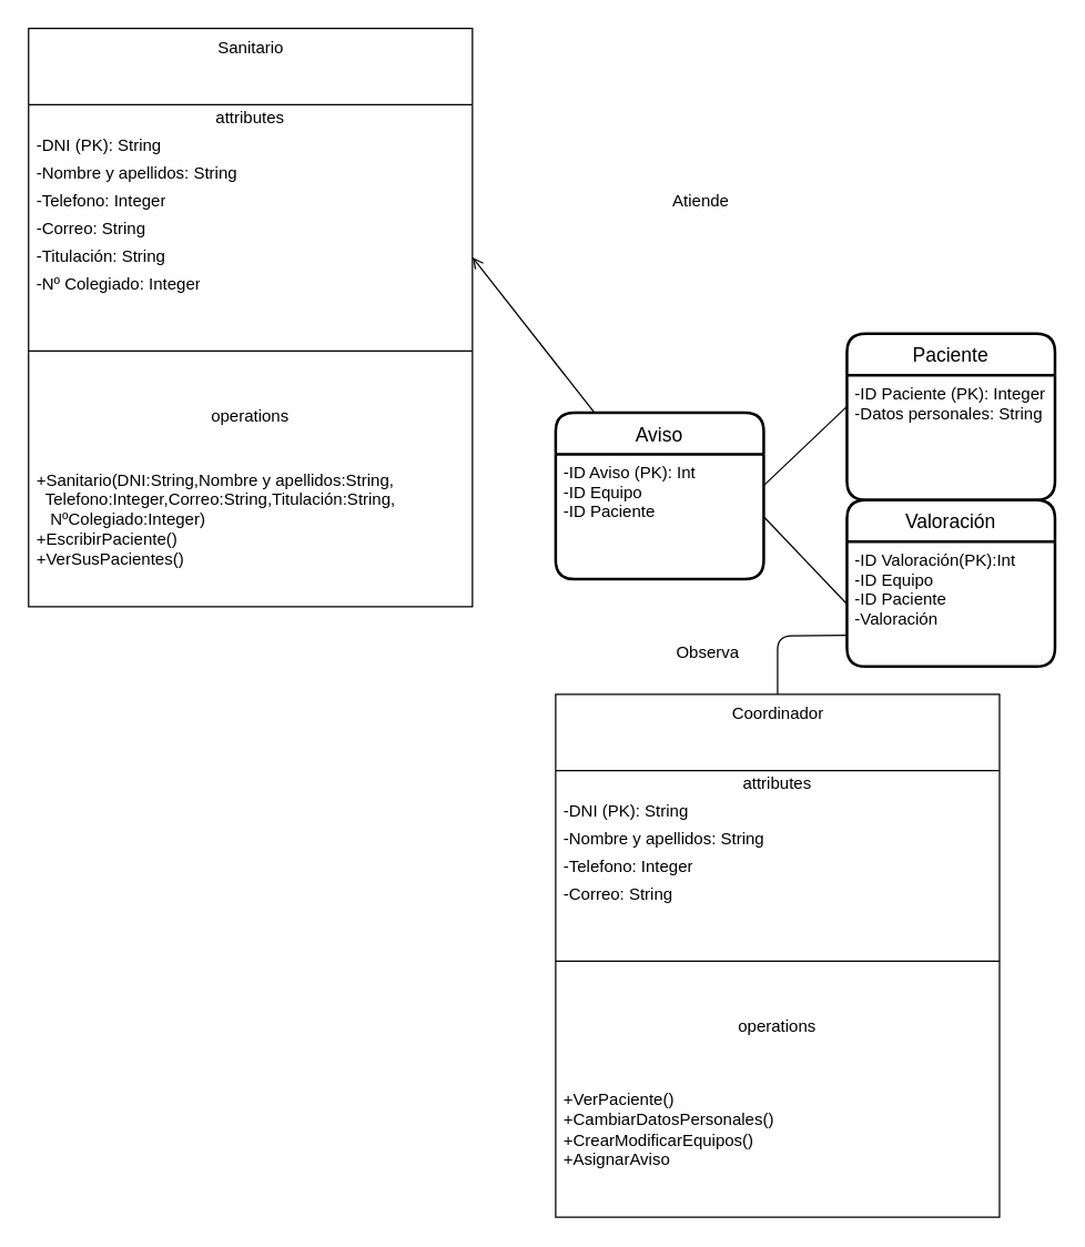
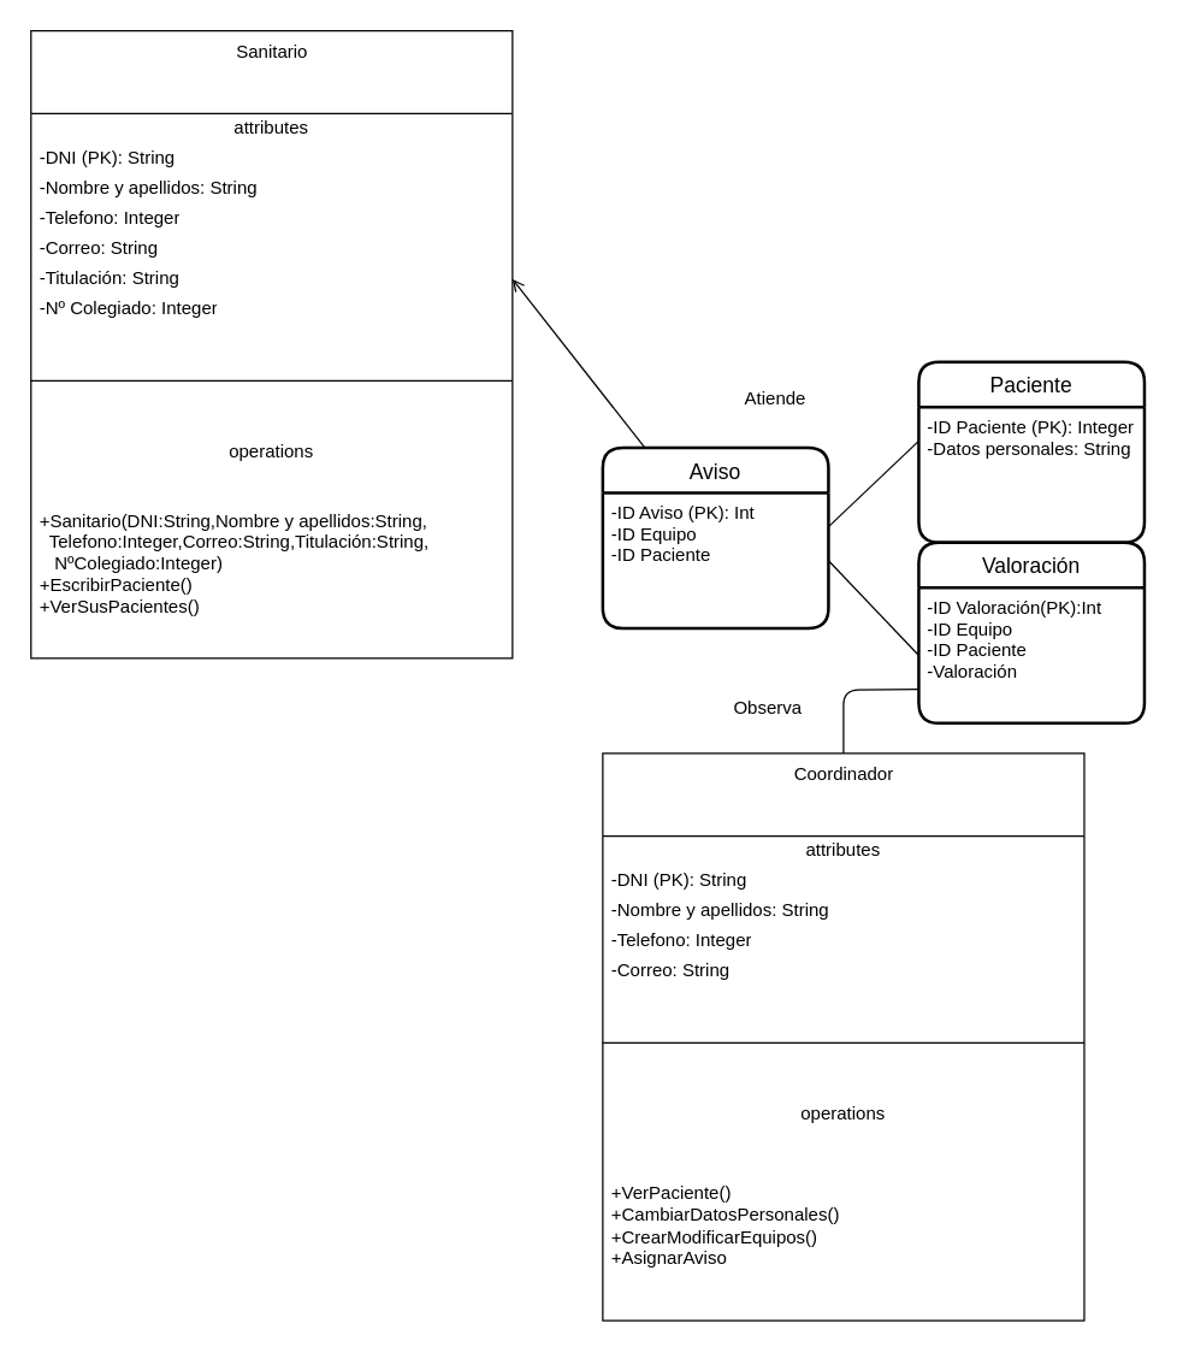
  <mxCell id="0" />
  <mxCell id="1" parent="0" />
  <mxCell id="2" value="Sanitario" style="swimlane;fontStyle=0;align=center;verticalAlign=top;childLayout=stackLayout;horizontal=1;startSize=55;horizontalStack=0;resizeParent=1;resizeParentMax=0;resizeLast=0;collapsible=0;marginBottom=0;html=1;" parent="1" vertex="1"><mxGeometry x="20" width="320" height="417" as="geometry" y="20" /></mxCell>
  <mxCell id="3" value="attributes" style="text;html=1;strokeColor=none;fillColor=none;align=center;verticalAlign=middle;spacingLeft=4;spacingRight=4;overflow=hidden;rotatable=0;points=[[0,0.5],[1,0.5]];portConstraint=eastwest;" parent="2" vertex="1"><mxGeometry y="55" width="320" height="20" as="geometry" /></mxCell>
  <mxCell id="4" value="-DNI (PK): String" style="text;html=1;strokeColor=none;fillColor=none;align=left;verticalAlign=middle;spacingLeft=4;spacingRight=4;overflow=hidden;rotatable=0;points=[[0,0.5],[1,0.5]];portConstraint=eastwest;" parent="2" vertex="1"><mxGeometry y="75" width="320" height="20" as="geometry" /></mxCell>
  <mxCell id="5" value="-Nombre y apellidos: String" style="text;html=1;strokeColor=none;fillColor=none;align=left;verticalAlign=middle;spacingLeft=4;spacingRight=4;overflow=hidden;rotatable=0;points=[[0,0.5],[1,0.5]];portConstraint=eastwest;" parent="2" vertex="1"><mxGeometry y="95" width="320" height="20" as="geometry" /></mxCell>
  <mxCell id="6" value="-Telefono: Integer" style="text;html=1;strokeColor=none;fillColor=none;align=left;verticalAlign=middle;spacingLeft=4;spacingRight=4;overflow=hidden;rotatable=0;points=[[0,0.5],[1,0.5]];portConstraint=eastwest;" parent="2" vertex="1"><mxGeometry y="115" width="320" height="20" as="geometry" /></mxCell>
  <mxCell id="7" value="-Correo: String" style="text;html=1;strokeColor=none;fillColor=none;align=left;verticalAlign=middle;spacingLeft=4;spacingRight=4;overflow=hidden;rotatable=0;points=[[0,0.5],[1,0.5]];portConstraint=eastwest;" parent="2" vertex="1"><mxGeometry y="135" width="320" height="20" as="geometry" /></mxCell>
  <mxCell id="8" value="-Titulación: String" style="text;html=1;strokeColor=none;fillColor=none;align=left;verticalAlign=middle;spacingLeft=4;spacingRight=4;overflow=hidden;rotatable=0;points=[[0,0.5],[1,0.5]];portConstraint=eastwest;" parent="2" vertex="1"><mxGeometry y="155" width="320" height="20" as="geometry" /></mxCell>
  <mxCell id="9" value="-Nº Colegiado: Integer" style="text;html=1;strokeColor=none;fillColor=none;align=left;verticalAlign=middle;spacingLeft=4;spacingRight=4;overflow=hidden;rotatable=0;points=[[0,0.5],[1,0.5]];portConstraint=eastwest;" parent="2" vertex="1"><mxGeometry y="175" width="320" height="20" as="geometry" /></mxCell>
  <mxCell id="10" value="" style="line;strokeWidth=1;fillColor=none;align=left;verticalAlign=middle;spacingTop=-1;spacingLeft=3;spacingRight=3;rotatable=0;labelPosition=right;points=[];portConstraint=eastwest;" parent="2" vertex="1"><mxGeometry y="195" width="320" height="75" as="geometry" /></mxCell>
  <mxCell id="11" value="operations" style="text;html=1;strokeColor=none;fillColor=none;align=center;verticalAlign=middle;spacingLeft=4;spacingRight=4;overflow=hidden;rotatable=0;points=[[0,0.5],[1,0.5]];portConstraint=eastwest;" parent="2" vertex="1"><mxGeometry y="270" width="320" height="20" as="geometry" /></mxCell>
  <mxCell id="12" value="+Sanitario(DNI:String,Nombre y apellidos:String,&lt;br&gt;&amp;nbsp; Telefono:Integer,Correo:String,Titulación:String,&lt;br&gt;&amp;nbsp; &amp;nbsp;NºColegiado:Integer)&lt;br&gt;+EscribirPaciente()&lt;br&gt;+VerSusPacientes()" style="text;html=1;strokeColor=none;fillColor=none;align=left;verticalAlign=middle;spacingLeft=4;spacingRight=4;overflow=hidden;rotatable=0;points=[[0,0.5],[1,0.5]];portConstraint=eastwest;" parent="2" vertex="1"><mxGeometry y="290" width="320" height="127" as="geometry" /></mxCell>
  <mxCell id="13" value="Coordinador" style="swimlane;fontStyle=0;align=center;verticalAlign=top;childLayout=stackLayout;horizontal=1;startSize=55;horizontalStack=0;resizeParent=1;resizeParentMax=0;resizeLast=0;collapsible=0;marginBottom=0;html=1;" parent="1" vertex="1"><mxGeometry x="400" y="500" width="320" height="377" as="geometry" /></mxCell>
  <mxCell id="14" value="attributes" style="text;html=1;strokeColor=none;fillColor=none;align=center;verticalAlign=middle;spacingLeft=4;spacingRight=4;overflow=hidden;rotatable=0;points=[[0,0.5],[1,0.5]];portConstraint=eastwest;" parent="13" vertex="1"><mxGeometry y="55" width="320" height="20" as="geometry" /></mxCell>
  <mxCell id="15" value="-DNI (PK): String" style="text;html=1;strokeColor=none;fillColor=none;align=left;verticalAlign=middle;spacingLeft=4;spacingRight=4;overflow=hidden;rotatable=0;points=[[0,0.5],[1,0.5]];portConstraint=eastwest;" parent="13" vertex="1"><mxGeometry y="75" width="320" height="20" as="geometry" /></mxCell>
  <mxCell id="16" value="-Nombre y apellidos: String" style="text;html=1;strokeColor=none;fillColor=none;align=left;verticalAlign=middle;spacingLeft=4;spacingRight=4;overflow=hidden;rotatable=0;points=[[0,0.5],[1,0.5]];portConstraint=eastwest;" parent="13" vertex="1"><mxGeometry y="95" width="320" height="20" as="geometry" /></mxCell>
  <mxCell id="17" value="-Telefono: Integer" style="text;html=1;strokeColor=none;fillColor=none;align=left;verticalAlign=middle;spacingLeft=4;spacingRight=4;overflow=hidden;rotatable=0;points=[[0,0.5],[1,0.5]];portConstraint=eastwest;" parent="13" vertex="1"><mxGeometry y="115" width="320" height="20" as="geometry" /></mxCell>
  <mxCell id="18" value="-Correo: String" style="text;html=1;strokeColor=none;fillColor=none;align=left;verticalAlign=middle;spacingLeft=4;spacingRight=4;overflow=hidden;rotatable=0;points=[[0,0.5],[1,0.5]];portConstraint=eastwest;" parent="13" vertex="1"><mxGeometry y="135" width="320" height="20" as="geometry" /></mxCell>
  <mxCell id="19" value="" style="line;strokeWidth=1;fillColor=none;align=left;verticalAlign=middle;spacingTop=-1;spacingLeft=3;spacingRight=3;rotatable=0;labelPosition=right;points=[];portConstraint=eastwest;" parent="13" vertex="1"><mxGeometry y="155" width="320" height="75" as="geometry" /></mxCell>
  <mxCell id="20" value="operations" style="text;html=1;strokeColor=none;fillColor=none;align=center;verticalAlign=middle;spacingLeft=4;spacingRight=4;overflow=hidden;rotatable=0;points=[[0,0.5],[1,0.5]];portConstraint=eastwest;" parent="13" vertex="1"><mxGeometry y="230" width="320" height="20" as="geometry" /></mxCell>
  <mxCell id="21" value="+VerPaciente()&lt;br&gt;+CambiarDatosPersonales()&lt;br&gt;+CrearModificarEquipos()&lt;br&gt;+AsignarAviso" style="text;html=1;strokeColor=none;fillColor=none;align=left;verticalAlign=middle;spacingLeft=4;spacingRight=4;overflow=hidden;rotatable=0;points=[[0,0.5],[1,0.5]];portConstraint=eastwest;" parent="13" vertex="1"><mxGeometry y="250" width="320" height="127" as="geometry" /></mxCell>
  <mxCell id="22" value="Paciente" style="swimlane;childLayout=stackLayout;horizontal=1;startSize=30;horizontalStack=0;rounded=1;fontSize=14;fontStyle=0;strokeWidth=2;resizeParent=0;resizeLast=1;shadow=0;dashed=0;align=center;" parent="1" vertex="1"><mxGeometry x="610" y="240" width="150" height="120" as="geometry"><mxRectangle x="60" y="80" width="90" height="30" as="alternateBounds" /></mxGeometry></mxCell>
  <mxCell id="23" value="-ID Paciente (PK): Integer&#10;-Datos personales: String" style="align=left;strokeColor=none;fillColor=none;spacingLeft=4;fontSize=12;verticalAlign=top;resizable=0;rotatable=0;part=1;" parent="22" vertex="1"><mxGeometry y="30" width="150" height="90" as="geometry" /></mxCell>
  <mxCell id="24" value="" style="endArrow=open;html=1;entryX=1;entryY=0.5;entryDx=0;entryDy=0;" parent="1" source="26" target="8" edge="1"><mxGeometry width="50" height="50" relative="1" as="geometry"><mxPoint x="480" y="260" as="sourcePoint" /><mxPoint x="480" y="220" as="targetPoint" /><Array as="points" /></mxGeometry></mxCell>
- <mxCell id="25" value="Atiende" style="text;html=1;strokeColor=none;fillColor=none;align=center;verticalAlign=middle;whiteSpace=wrap;rounded=0;" parent="1" vertex="1"><mxGeometry x="475" y="130" width="60" height="30" as="geometry" /></mxCell>
+ <mxCell id="25" value="Atiende" style="text;html=1;strokeColor=none;fillColor=none;align=center;verticalAlign=middle;whiteSpace=wrap;rounded=0;" parent="1" vertex="1"><mxGeometry x="485" y="250" width="60" height="30" as="geometry" /></mxCell>
  <mxCell id="26" value="Aviso" style="swimlane;childLayout=stackLayout;horizontal=1;startSize=30;horizontalStack=0;rounded=1;fontSize=14;fontStyle=0;strokeWidth=2;resizeParent=0;resizeLast=1;shadow=0;dashed=0;align=center;" parent="1" vertex="1"><mxGeometry x="400" y="297" width="150" height="120" as="geometry"><mxRectangle x="60" y="80" width="90" height="30" as="alternateBounds" /></mxGeometry></mxCell>
  <mxCell id="27" value="-ID Aviso (PK): Int&#10;-ID Equipo&#10;-ID Paciente" style="align=left;strokeColor=none;fillColor=none;spacingLeft=4;fontSize=12;verticalAlign=top;resizable=0;rotatable=0;part=1;" parent="26" vertex="1"><mxGeometry y="30" width="150" height="90" as="geometry" /></mxCell>
  <mxCell id="28" value="Valoración" style="swimlane;childLayout=stackLayout;horizontal=1;startSize=30;horizontalStack=0;rounded=1;fontSize=14;fontStyle=0;strokeWidth=2;resizeParent=0;resizeLast=1;shadow=0;dashed=0;align=center;" parent="1" vertex="1"><mxGeometry x="610" y="360" width="150" height="120" as="geometry"><mxRectangle x="60" y="80" width="90" height="30" as="alternateBounds" /></mxGeometry></mxCell>
  <mxCell id="29" value="-ID Valoración(PK):Int&#10;-ID Equipo&#10;-ID Paciente&#10;-Valoración" style="align=left;strokeColor=none;fillColor=none;spacingLeft=4;fontSize=12;verticalAlign=top;resizable=0;rotatable=0;part=1;" parent="28" vertex="1"><mxGeometry y="30" width="150" height="90" as="geometry" /></mxCell>
  <mxCell id="30" value="" style="endArrow=none;html=1;entryX=0;entryY=0.25;entryDx=0;entryDy=0;exitX=1;exitY=0.25;exitDx=0;exitDy=0;" parent="1" source="27" target="23" edge="1"><mxGeometry width="50" height="50" relative="1" as="geometry"><mxPoint x="486.911" y="327" as="sourcePoint" /><mxPoint x="490" y="230" as="targetPoint" /><Array as="points" /></mxGeometry></mxCell>
  <mxCell id="31" value="" style="endArrow=none;html=1;entryX=0;entryY=0.5;entryDx=0;entryDy=0;exitX=1;exitY=0.5;exitDx=0;exitDy=0;" parent="1" source="27" target="29" edge="1"><mxGeometry width="50" height="50" relative="1" as="geometry"><mxPoint x="496.911" y="337" as="sourcePoint" /><mxPoint x="500" y="240" as="targetPoint" /><Array as="points" /></mxGeometry></mxCell>
  <mxCell id="32" value="" style="endArrow=none;html=1;entryX=0;entryY=0.75;entryDx=0;entryDy=0;exitX=0.5;exitY=0;exitDx=0;exitDy=0;" parent="1" source="13" target="29" edge="1"><mxGeometry width="50" height="50" relative="1" as="geometry"><mxPoint x="560" y="382" as="sourcePoint" /><mxPoint x="620" y="445" as="targetPoint" /><Array as="points"><mxPoint x="560" y="458" /></Array></mxGeometry></mxCell>
  <mxCell id="33" value="Observa" style="text;html=1;strokeColor=none;fillColor=none;align=center;verticalAlign=middle;whiteSpace=wrap;rounded=0;" parent="1" vertex="1"><mxGeometry x="480" y="455" width="60" height="30" as="geometry" /></mxCell>
